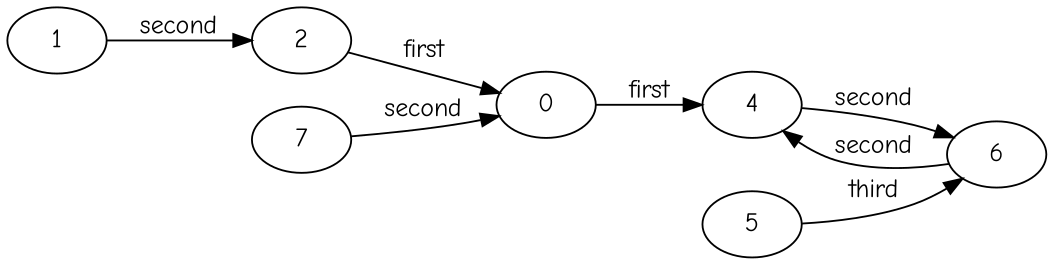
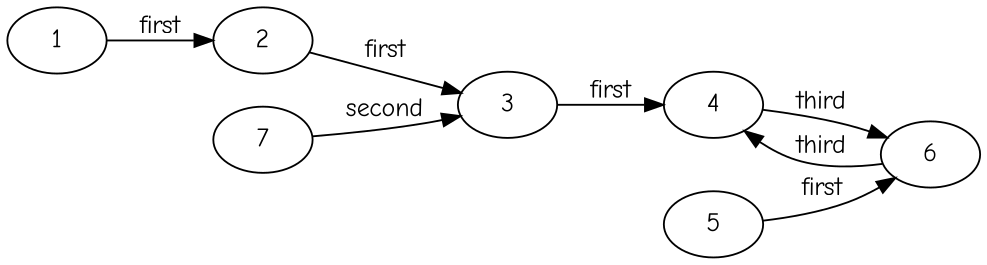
  digraph {
    fontname="Comic Neue"
    rankdir=LR
    node [fontname="Comic Neue"]
    edge [fontname="Comic Neue"]
    1
    2
-   3 [label=0]
+   3
    4
    6
    5
    7
-   1 -> 2 [label=second]
+   1 -> 2 [label=first]
    2 -> 3 [label=first]
    3 -> 4 [label=first]
-   4 -> 6 [label=second]
-   6 -> 4 [label=second]
-   5 -> 6 [label=third]
+   4 -> 6 [label=third]
+   6 -> 4 [label=third]
+   5 -> 6 [label=first]
    7 -> 3 [label=second]
  }
